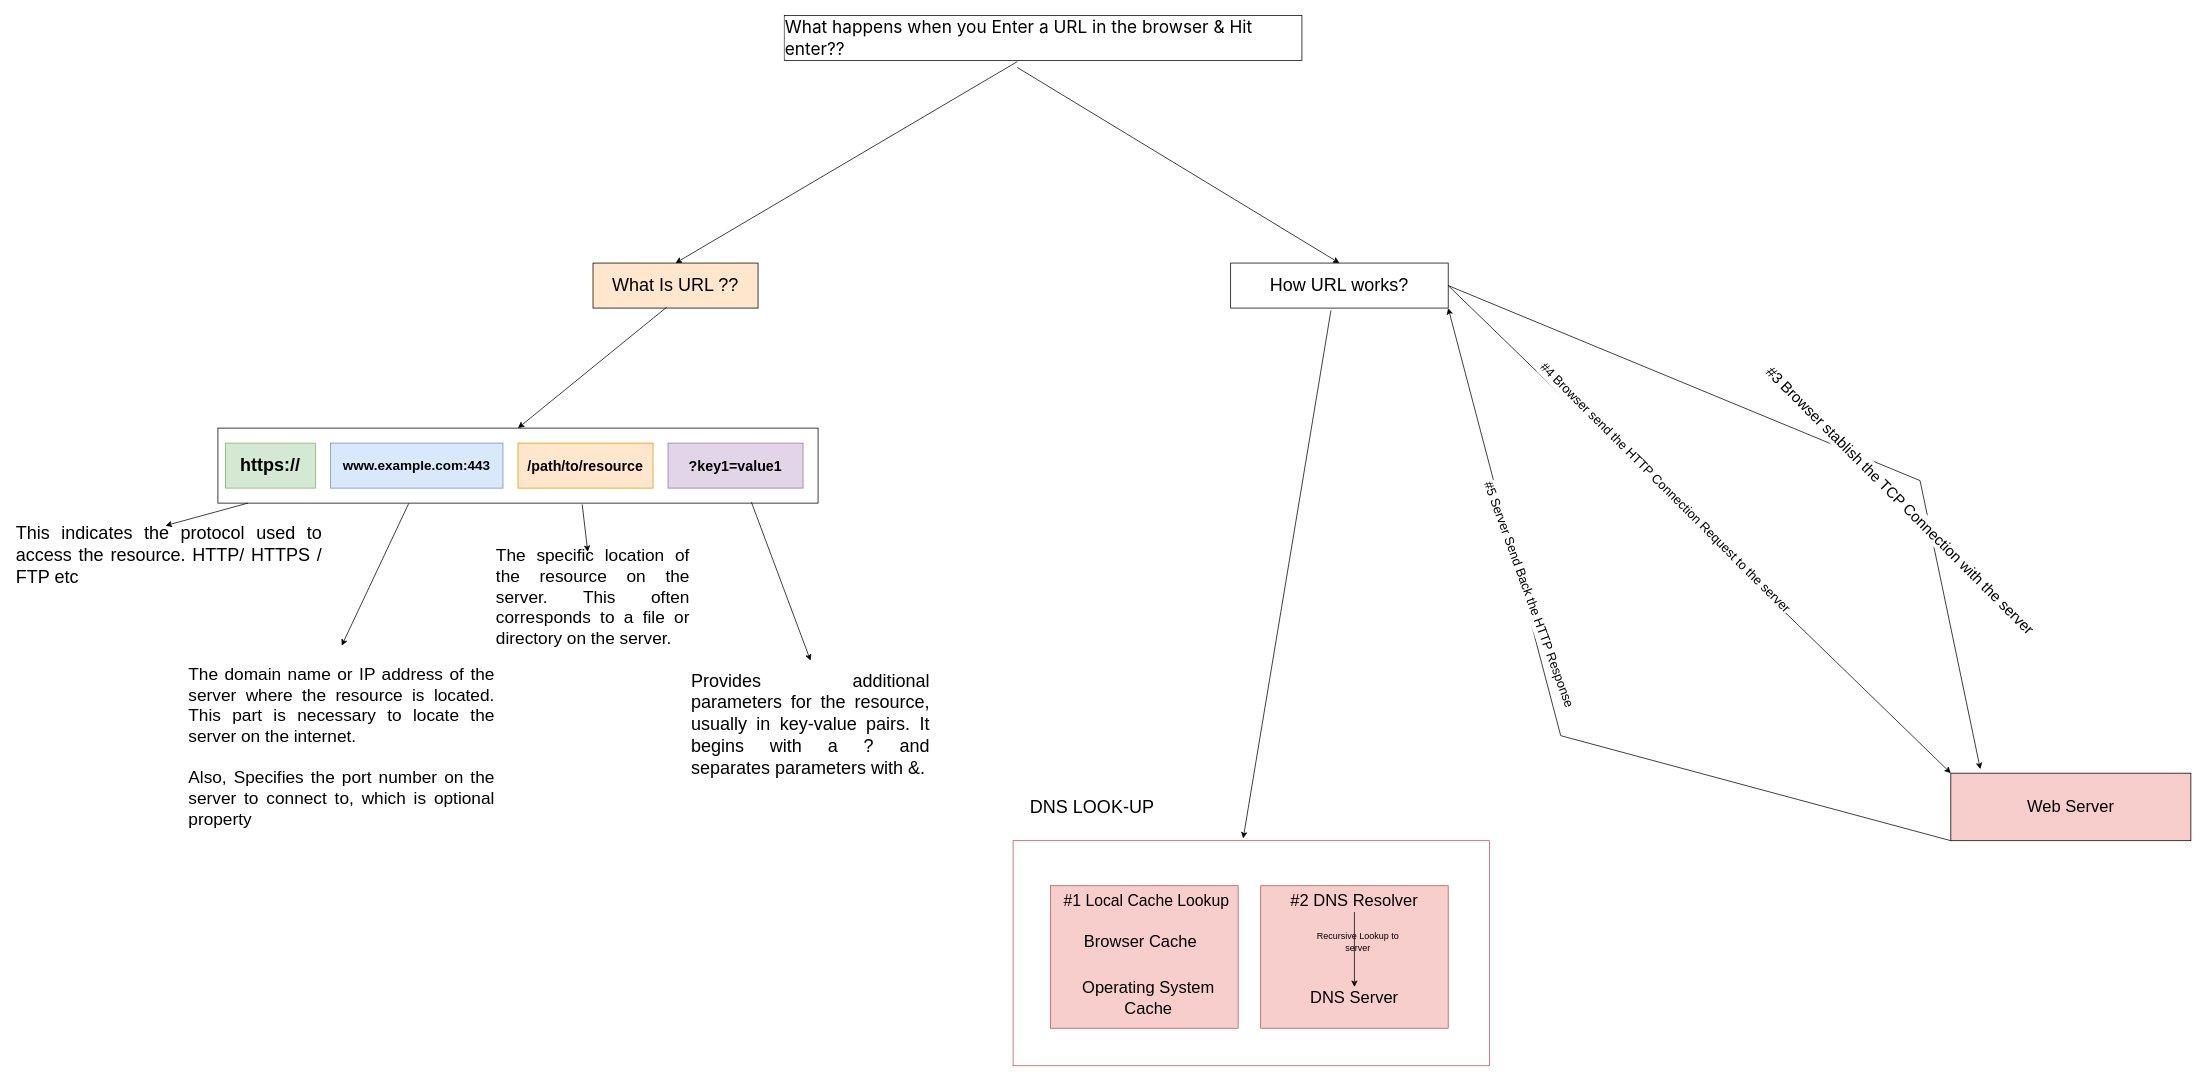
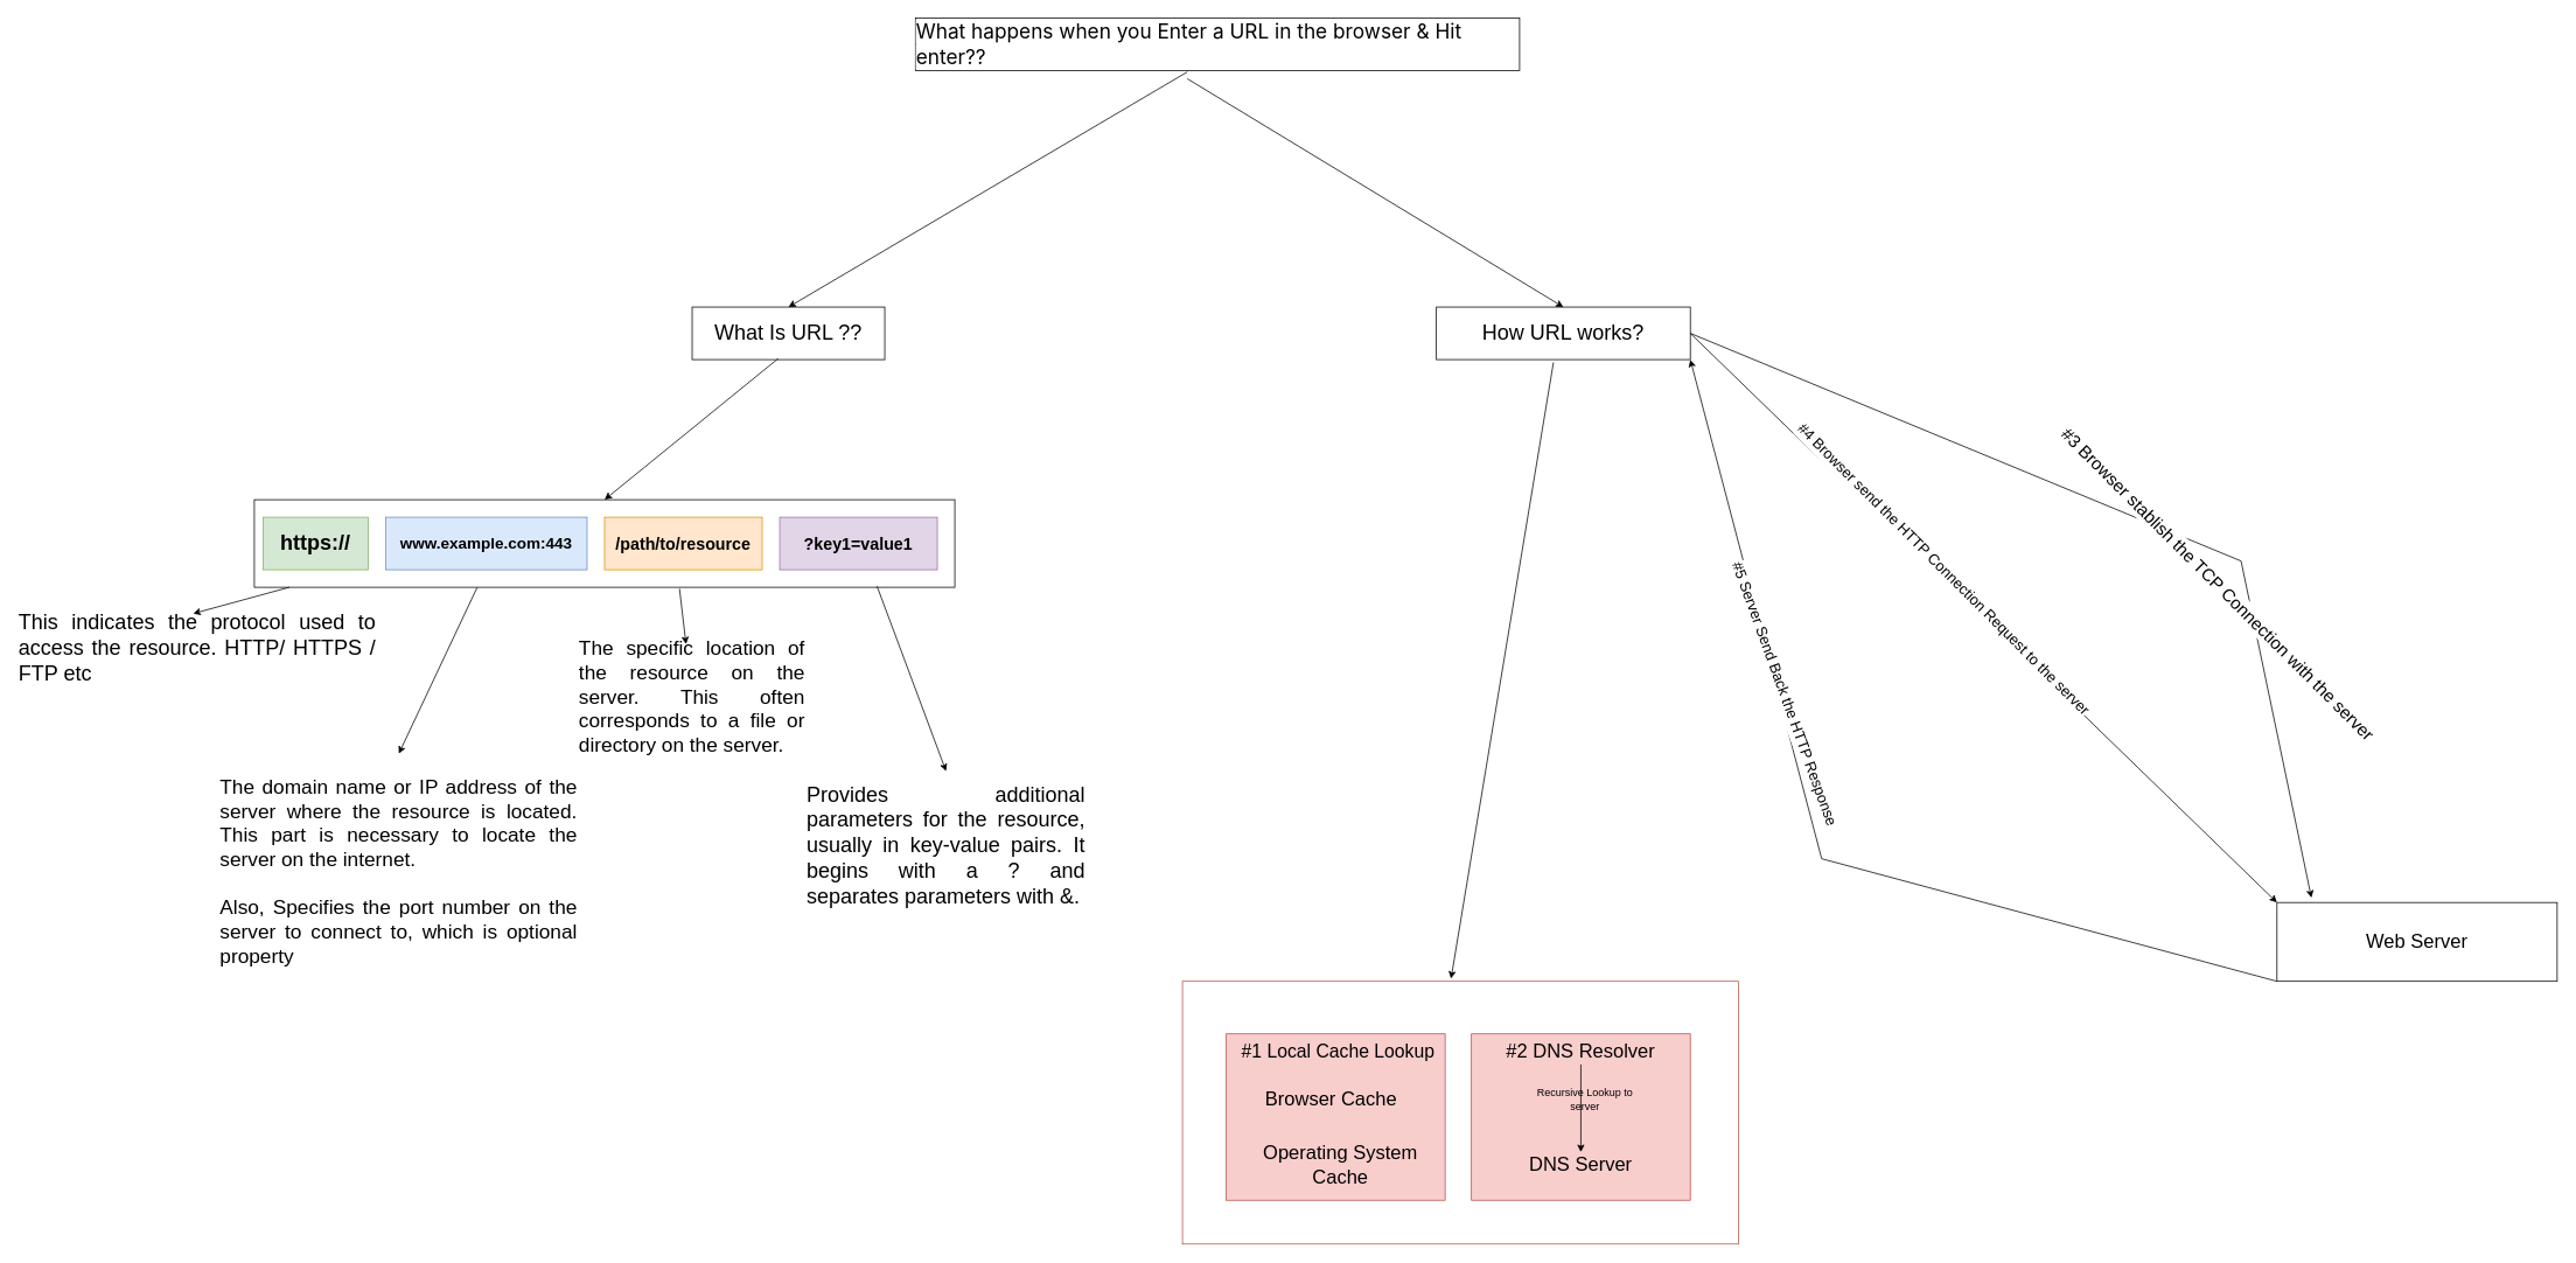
  <mxCell id="0" />
  <mxCell id="1" parent="0" />
  <mxCell id="2" value="&lt;h1 style=&quot;box-sizing: border-box; margin-top: 0px; margin-right: 0px; margin-bottom: var(--su-2); margin-left: 0px; line-height: var(--lh-tight); text-align: start;&quot;&gt;&lt;font size=&quot;1&quot; style=&quot;&quot; face=&quot;-apple-system, system-ui, Segoe UI, Roboto, Helvetica, Arial, sans-serif, Apple Color Emoji, Segoe UI Emoji, Segoe UI Symbol&quot;&gt;&lt;span style=&quot;font-weight: 400; background-color: rgb(255, 255, 255); font-size: 23px;&quot;&gt;What happens when you Enter a URL in the browser &amp;amp; Hit enter??&lt;/span&gt;&lt;/font&gt;&lt;br&gt;&lt;/h1&gt;" style="rounded=0;whiteSpace=wrap;html=1;" vertex="1" parent="1"><mxGeometry x="1045" y="20" width="690" height="60" as="geometry" /></mxCell>
- <mxCell id="3" value="&lt;font style=&quot;font-size: 24px;&quot;&gt;What Is URL ??&lt;/font&gt;" style="rounded=0;whiteSpace=wrap;html=1;fillColor=#ffe6cc;" vertex="1" parent="1"><mxGeometry x="790" y="350" width="220" height="60" as="geometry" /></mxCell>
+ <mxCell id="3" value="&lt;font style=&quot;font-size: 24px;&quot;&gt;What Is URL ??&lt;/font&gt;" style="rounded=0;whiteSpace=wrap;html=1;" vertex="1" parent="1"><mxGeometry x="790" y="350" width="220" height="60" as="geometry" /></mxCell>
  <mxCell id="4" value="&lt;font style=&quot;font-size: 24px;&quot;&gt;How URL works?&lt;/font&gt;" style="rounded=0;whiteSpace=wrap;html=1;" vertex="1" parent="1"><mxGeometry x="1640" y="350" width="290" height="60" as="geometry" /></mxCell>
  <mxCell id="5" value="" style="endArrow=classic;html=1;rounded=0;exitX=0.45;exitY=1.025;exitDx=0;exitDy=0;exitPerimeter=0;entryX=0.5;entryY=0;entryDx=0;entryDy=0;" edge="1" parent="1" source="2" target="3"><mxGeometry width="50" height="50" relative="1" as="geometry"><mxPoint x="1280" y="720" as="sourcePoint" /><mxPoint x="1330" y="670" as="targetPoint" /></mxGeometry></mxCell>
  <mxCell id="6" value="" style="endArrow=classic;html=1;rounded=0;entryX=0.5;entryY=0;entryDx=0;entryDy=0;exitX=0.45;exitY=1.154;exitDx=0;exitDy=0;exitPerimeter=0;" edge="1" parent="1" source="2" target="4"><mxGeometry width="50" height="50" relative="1" as="geometry"><mxPoint x="1330" y="530" as="sourcePoint" /><mxPoint x="1180" y="680" as="targetPoint" /></mxGeometry></mxCell>
  <mxCell id="7" value="" style="endArrow=classic;html=1;rounded=0;exitX=0.447;exitY=0.979;exitDx=0;exitDy=0;exitPerimeter=0;entryX=0.5;entryY=0;entryDx=0;entryDy=0;" edge="1" parent="1" source="3" target="12"><mxGeometry width="50" height="50" relative="1" as="geometry"><mxPoint x="1310" y="760" as="sourcePoint" /><mxPoint x="830" y="680" as="targetPoint" /></mxGeometry></mxCell>
  <mxCell id="8" value="&lt;h1 style=&quot;box-sizing: border-box; margin-top: 0px; margin-right: 0px; margin-bottom: var(--su-2); margin-left: 0px; line-height: var(--lh-tight); text-align: start;&quot;&gt;&lt;pre style=&quot;box-sizing: border-box; margin-top: 0px; margin-bottom: 0px; overflow: auto;&quot; class=&quot;highlight plaintext&quot;&gt;&lt;font face=&quot;Helvetica&quot;&gt;https://&lt;/font&gt;&lt;font face=&quot;var(--ff-monospace)&quot;&gt;&lt;span style=&quot;font-weight: 400;&quot;&gt;&lt;br&gt;&lt;/span&gt;&lt;/font&gt;&lt;/pre&gt;&lt;/h1&gt;" style="rounded=0;whiteSpace=wrap;html=1;fillColor=#d5e8d4;strokeColor=#82b366;" vertex="1" parent="1"><mxGeometry x="300" y="590" width="120" height="60" as="geometry" /></mxCell>
  <mxCell id="9" value="&lt;b&gt;&lt;font style=&quot;font-size: 18px;&quot;&gt;www.example.com:443&lt;/font&gt;&lt;/b&gt;" style="rounded=0;whiteSpace=wrap;html=1;fillColor=#dae8fc;strokeColor=#6c8ebf;" vertex="1" parent="1"><mxGeometry x="440" y="590" width="230" height="60" as="geometry" /></mxCell>
  <mxCell id="10" value="&lt;h1 style=&quot;box-sizing: border-box; margin-top: 0px; margin-right: 0px; margin-bottom: var(--su-2); margin-left: 0px; line-height: var(--lh-tight); text-align: start;&quot;&gt;&lt;font style=&quot;font-size: 19px;&quot;&gt;/path/to/resource&lt;/font&gt;&lt;br&gt;&lt;/h1&gt;" style="rounded=0;whiteSpace=wrap;html=1;fillColor=#ffe6cc;strokeColor=#d79b00;" vertex="1" parent="1"><mxGeometry x="690" y="590" width="180" height="60" as="geometry" /></mxCell>
  <mxCell id="11" value="&lt;h1 style=&quot;box-sizing: border-box; margin-top: 0px; margin-right: 0px; margin-bottom: var(--su-2); margin-left: 0px; line-height: var(--lh-tight); text-align: start;&quot;&gt;&lt;font style=&quot;font-size: 19px;&quot;&gt;?key1=value1&lt;/font&gt;&lt;br&gt;&lt;/h1&gt;" style="rounded=0;whiteSpace=wrap;html=1;fillColor=#e1d5e7;strokeColor=#9673a6;" vertex="1" parent="1"><mxGeometry x="890" y="590" width="180" height="60" as="geometry" /></mxCell>
  <mxCell id="12" value="" style="rounded=0;whiteSpace=wrap;html=1;fillOpacity=0;" vertex="1" parent="1"><mxGeometry x="290" y="570" width="800" height="100" as="geometry" /></mxCell>
  <mxCell id="13" value="&lt;div style=&quot;text-align: justify;&quot;&gt;&lt;span style=&quot;font-size: 24px; background-color: initial;&quot;&gt;This indicates the protocol used to access the resource. HTTP/ HTTPS / FTP etc&lt;/span&gt;&lt;/div&gt;" style="text;html=1;align=center;verticalAlign=middle;whiteSpace=wrap;rounded=0;" vertex="1" parent="1"><mxGeometry x="20" y="680" width="410" height="120" as="geometry" /></mxCell>
  <mxCell id="14" value="&lt;div style=&quot;text-align: justify; font-size: 23px;&quot;&gt;&lt;span style=&quot;background-color: initial;&quot;&gt;&lt;font style=&quot;font-size: 23px;&quot;&gt;The domain name or IP address of the server where the resource is located. This part is necessary to locate the server on the internet.&lt;/font&gt;&lt;/span&gt;&lt;/div&gt;&lt;div style=&quot;text-align: justify; font-size: 23px;&quot;&gt;&lt;span style=&quot;background-color: initial;&quot;&gt;&lt;font style=&quot;font-size: 23px;&quot;&gt;&lt;br&gt;&lt;/font&gt;&lt;/span&gt;&lt;/div&gt;&lt;div style=&quot;text-align: justify; font-size: 23px;&quot;&gt;&lt;span style=&quot;background-color: initial;&quot;&gt;&lt;font style=&quot;font-size: 23px;&quot;&gt;Also, Specifies the port number on the server to connect to, which is optional property&lt;/font&gt;&lt;br&gt;&lt;/span&gt;&lt;/div&gt;" style="text;html=1;align=center;verticalAlign=middle;whiteSpace=wrap;rounded=0;" vertex="1" parent="1"><mxGeometry x="250" y="860" width="410" height="270" as="geometry" /></mxCell>
  <mxCell id="15" value="&lt;div style=&quot;text-align: justify;&quot;&gt;&lt;span style=&quot;background-color: initial;&quot;&gt;&lt;font style=&quot;font-size: 23px;&quot;&gt;The specific location of the resource on the server. This often corresponds to a file or directory on the server.&lt;/font&gt;&lt;/span&gt;&lt;/div&gt;" style="text;html=1;align=center;verticalAlign=middle;whiteSpace=wrap;rounded=0;" vertex="1" parent="1"><mxGeometry x="660" y="735" width="260" height="120" as="geometry" /></mxCell>
  <mxCell id="16" value="&lt;div style=&quot;text-align: justify;&quot;&gt;&lt;span style=&quot;font-size: 24px; background-color: initial;&quot;&gt;Provides additional parameters for the resource, usually in key-value pairs. It begins with a ? and separates parameters with &amp;amp;.&lt;/span&gt;&lt;/div&gt;" style="text;html=1;align=center;verticalAlign=middle;whiteSpace=wrap;rounded=0;" vertex="1" parent="1"><mxGeometry x="920" y="890" width="320" height="150" as="geometry" /></mxCell>
  <mxCell id="17" value="" style="endArrow=classic;html=1;rounded=0;exitX=0.05;exitY=1;exitDx=0;exitDy=0;exitPerimeter=0;entryX=0.488;entryY=0.167;entryDx=0;entryDy=0;entryPerimeter=0;" edge="1" parent="1" source="12" target="13"><mxGeometry width="50" height="50" relative="1" as="geometry"><mxPoint x="690" y="860" as="sourcePoint" /><mxPoint x="740" y="810" as="targetPoint" /></mxGeometry></mxCell>
  <mxCell id="18" value="" style="endArrow=classic;html=1;rounded=0;exitX=0.318;exitY=1.003;exitDx=0;exitDy=0;exitPerimeter=0;entryX=0.5;entryY=0;entryDx=0;entryDy=0;" edge="1" parent="1" source="12" target="14"><mxGeometry width="50" height="50" relative="1" as="geometry"><mxPoint x="770" y="810" as="sourcePoint" /><mxPoint x="820" y="760" as="targetPoint" /></mxGeometry></mxCell>
  <mxCell id="19" value="" style="endArrow=classic;html=1;rounded=0;exitX=0.607;exitY=1.017;exitDx=0;exitDy=0;exitPerimeter=0;" edge="1" parent="1" source="12" target="15"><mxGeometry width="50" height="50" relative="1" as="geometry"><mxPoint x="554" y="680" as="sourcePoint" /><mxPoint x="465" y="870" as="targetPoint" /></mxGeometry></mxCell>
  <mxCell id="20" value="" style="endArrow=classic;html=1;rounded=0;exitX=0.889;exitY=0.989;exitDx=0;exitDy=0;exitPerimeter=0;" edge="1" parent="1" source="12"><mxGeometry width="50" height="50" relative="1" as="geometry"><mxPoint x="554" y="680" as="sourcePoint" /><mxPoint x="1080" y="880" as="targetPoint" /></mxGeometry></mxCell>
  <mxCell id="21" value="" style="rounded=0;whiteSpace=wrap;html=1;fillColor=#f8cecc;strokeColor=#b85450;" vertex="1" parent="1"><mxGeometry x="1400" y="1180" width="250" height="190" as="geometry" /></mxCell>
  <mxCell id="22" value="" style="rounded=0;whiteSpace=wrap;html=1;fillColor=#f8cecc;strokeColor=#b85450;" vertex="1" parent="1"><mxGeometry x="1680" y="1180" width="250" height="190" as="geometry" /></mxCell>
  <mxCell id="23" value="" style="endArrow=classic;html=1;rounded=0;exitX=0.461;exitY=1.052;exitDx=0;exitDy=0;exitPerimeter=0;entryX=0.483;entryY=-0.01;entryDx=0;entryDy=0;entryPerimeter=0;" edge="1" parent="1" source="4" target="32"><mxGeometry width="50" height="50" relative="1" as="geometry"><mxPoint x="1690" y="950" as="sourcePoint" /><mxPoint x="1740" y="900" as="targetPoint" /><Array as="points" /></mxGeometry></mxCell>
- <mxCell id="24" value="&lt;div style=&quot;text-align: justify;&quot;&gt;&lt;span style=&quot;font-size: 24px; background-color: initial;&quot;&gt;DNS LOOK-UP&lt;/span&gt;&lt;/div&gt;" style="text;html=1;align=center;verticalAlign=middle;resizable=0;points=[];autosize=1;strokeColor=none;fillColor=none;" vertex="1" parent="1"><mxGeometry x="1360" y="1055" width="190" height="40" as="geometry" /></mxCell>
  <mxCell id="25" value="&lt;font style=&quot;font-size: 22px;&quot;&gt;Browser Cache&lt;/font&gt;" style="text;html=1;align=center;verticalAlign=middle;whiteSpace=wrap;rounded=0;" vertex="1" parent="1"><mxGeometry x="1410" y="1232.5" width="220" height="45" as="geometry" /></mxCell>
  <mxCell id="26" value="&lt;font style=&quot;font-size: 22px;&quot;&gt;Operating System Cache&lt;/font&gt;" style="text;html=1;align=center;verticalAlign=middle;whiteSpace=wrap;rounded=0;" vertex="1" parent="1"><mxGeometry x="1412.5" y="1315" width="235" height="30" as="geometry" /></mxCell>
  <mxCell id="27" value="&lt;font style=&quot;font-size: 21px;&quot;&gt;#1 Local Cache Lookup&lt;/font&gt;" style="text;html=1;align=center;verticalAlign=middle;whiteSpace=wrap;rounded=0;" vertex="1" parent="1"><mxGeometry x="1412.5" y="1185" width="230" height="30" as="geometry" /></mxCell>
  <mxCell id="28" value="&lt;font style=&quot;font-size: 22px;&quot;&gt;#2 DNS Resolver&lt;/font&gt;" style="text;html=1;align=center;verticalAlign=middle;whiteSpace=wrap;rounded=0;" vertex="1" parent="1"><mxGeometry x="1690" y="1185" width="230" height="30" as="geometry" /></mxCell>
  <mxCell id="29" value="&lt;font style=&quot;font-size: 22px;&quot;&gt;DNS Server&lt;/font&gt;" style="text;html=1;align=center;verticalAlign=middle;whiteSpace=wrap;rounded=0;" vertex="1" parent="1"><mxGeometry x="1725" y="1315" width="160" height="30" as="geometry" /></mxCell>
  <mxCell id="30" value="" style="endArrow=classic;html=1;rounded=0;entryX=0.5;entryY=0;entryDx=0;entryDy=0;exitX=0.5;exitY=1;exitDx=0;exitDy=0;" edge="1" parent="1" source="28" target="29"><mxGeometry width="50" height="50" relative="1" as="geometry"><mxPoint x="2030" y="1395" as="sourcePoint" /><mxPoint x="2080" y="1345" as="targetPoint" /></mxGeometry></mxCell>
  <mxCell id="31" value="Recursive Lookup to server" style="text;html=1;align=center;verticalAlign=middle;whiteSpace=wrap;rounded=0;" vertex="1" parent="1"><mxGeometry x="1740" y="1240" width="140" height="30" as="geometry" /></mxCell>
  <mxCell id="32" value="" style="rounded=0;whiteSpace=wrap;html=1;fillOpacity=0;fillColor=#f8cecc;strokeColor=#b85450;" vertex="1" parent="1"><mxGeometry x="1350" y="1120" width="635" height="300" as="geometry" /></mxCell>
- <mxCell id="33" value="&lt;font style=&quot;font-size: 22px;&quot;&gt;Web Server&lt;/font&gt;" style="rounded=0;whiteSpace=wrap;html=1;fillColor=#f8cecc;" vertex="1" parent="1"><mxGeometry x="2600" y="1030" width="320" height="90" as="geometry" /></mxCell>
+ <mxCell id="33" value="&lt;font style=&quot;font-size: 22px;&quot;&gt;Web Server&lt;/font&gt;" style="rounded=0;whiteSpace=wrap;html=1;" vertex="1" parent="1"><mxGeometry x="2600" y="1030" width="320" height="90" as="geometry" /></mxCell>
  <mxCell id="34" value="" style="endArrow=classic;html=1;rounded=0;exitX=1;exitY=0.5;exitDx=0;exitDy=0;entryX=0.123;entryY=-0.06;entryDx=0;entryDy=0;entryPerimeter=0;" edge="1" parent="1" source="4" target="33"><mxGeometry relative="1" as="geometry"><mxPoint x="2120" y="600" as="sourcePoint" /><mxPoint x="2560" y="785" as="targetPoint" /><Array as="points"><mxPoint x="2559" y="640" /></Array></mxGeometry></mxCell>
  <mxCell id="35" value="&lt;font style=&quot;font-size: 20px;&quot;&gt;#3 Browser stablish the TCP Connection with the server&lt;/font&gt;" style="edgeLabel;resizable=0;html=1;;align=center;verticalAlign=middle;rotation=45;" connectable="0" vertex="1" parent="34"><mxGeometry relative="1" as="geometry"><mxPoint x="107" y="80" as="offset" /></mxGeometry></mxCell>
  <mxCell id="36" value="" style="endArrow=classic;html=1;rounded=0;entryX=0;entryY=0;entryDx=0;entryDy=0;exitX=1;exitY=0.5;exitDx=0;exitDy=0;" edge="1" parent="1" source="4" target="33"><mxGeometry relative="1" as="geometry"><mxPoint x="1930" y="410" as="sourcePoint" /><mxPoint x="2490" y="850" as="targetPoint" /></mxGeometry></mxCell>
  <mxCell id="37" value="&lt;font style=&quot;font-size: 17px;&quot;&gt;#4 Browser send the HTTP Connection Request to the server&lt;/font&gt;" style="edgeLabel;resizable=0;html=1;;align=center;verticalAlign=middle;rotation=45;" connectable="0" vertex="1" parent="36"><mxGeometry relative="1" as="geometry"><mxPoint x="-46" y="-56" as="offset" /></mxGeometry></mxCell>
  <mxCell id="38" value="" style="endArrow=classic;html=1;rounded=0;exitX=0;exitY=1;exitDx=0;exitDy=0;entryX=1;entryY=1;entryDx=0;entryDy=0;" edge="1" parent="1" source="33" target="4"><mxGeometry relative="1" as="geometry"><mxPoint x="2450" y="937.5" as="sourcePoint" /><mxPoint x="2040" y="760" as="targetPoint" /><Array as="points"><mxPoint x="2080" y="980" /></Array></mxGeometry></mxCell>
  <mxCell id="39" value="&lt;font style=&quot;font-size: 17px;&quot;&gt;#5 Server Send Back the HTTP Response&lt;/font&gt;" style="edgeLabel;resizable=0;html=1;;align=center;verticalAlign=middle;rotation=70;" connectable="0" vertex="1" parent="38"><mxGeometry relative="1" as="geometry"><mxPoint x="-36" y="-164" as="offset" /></mxGeometry></mxCell>
